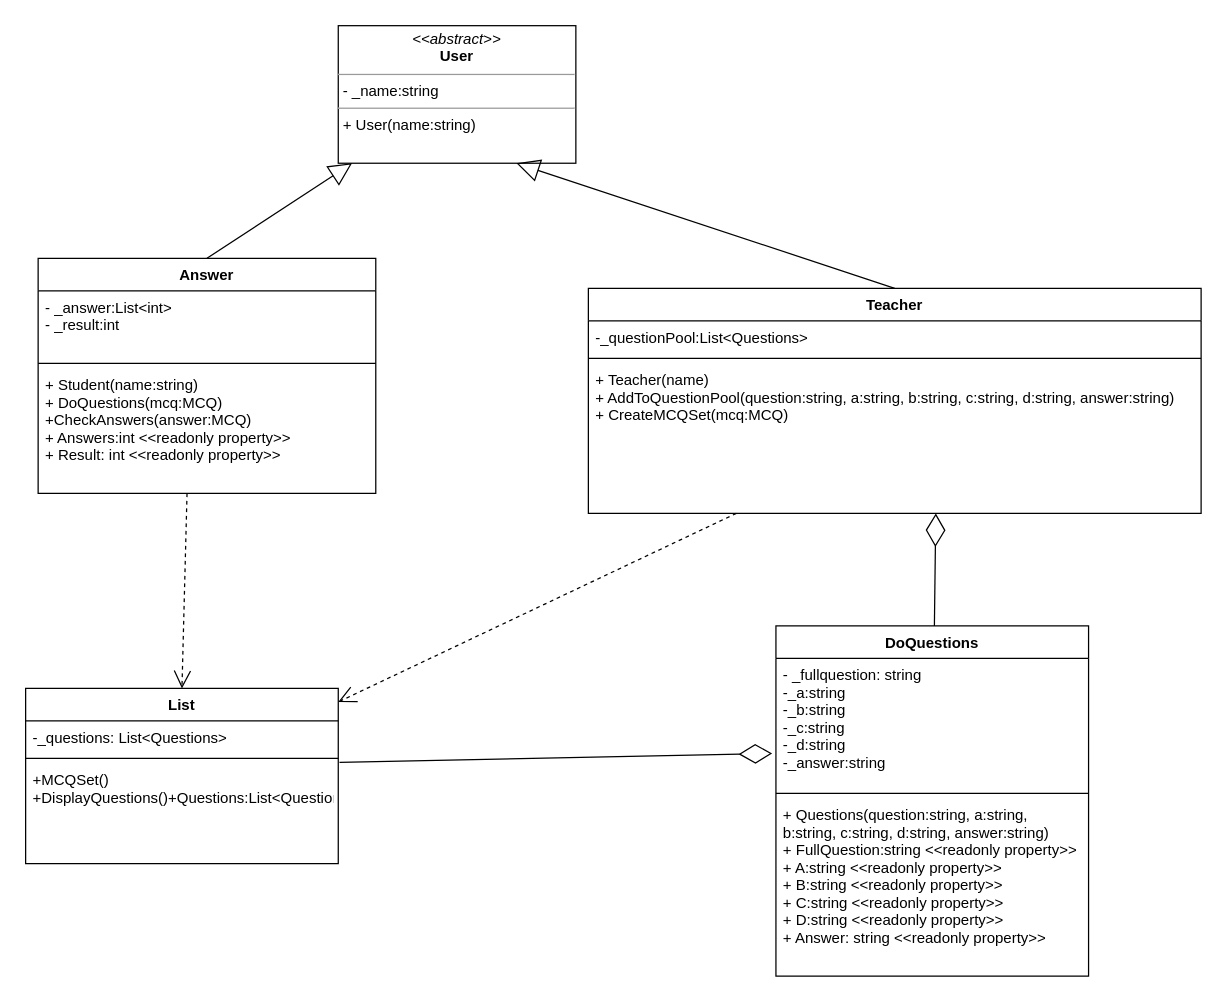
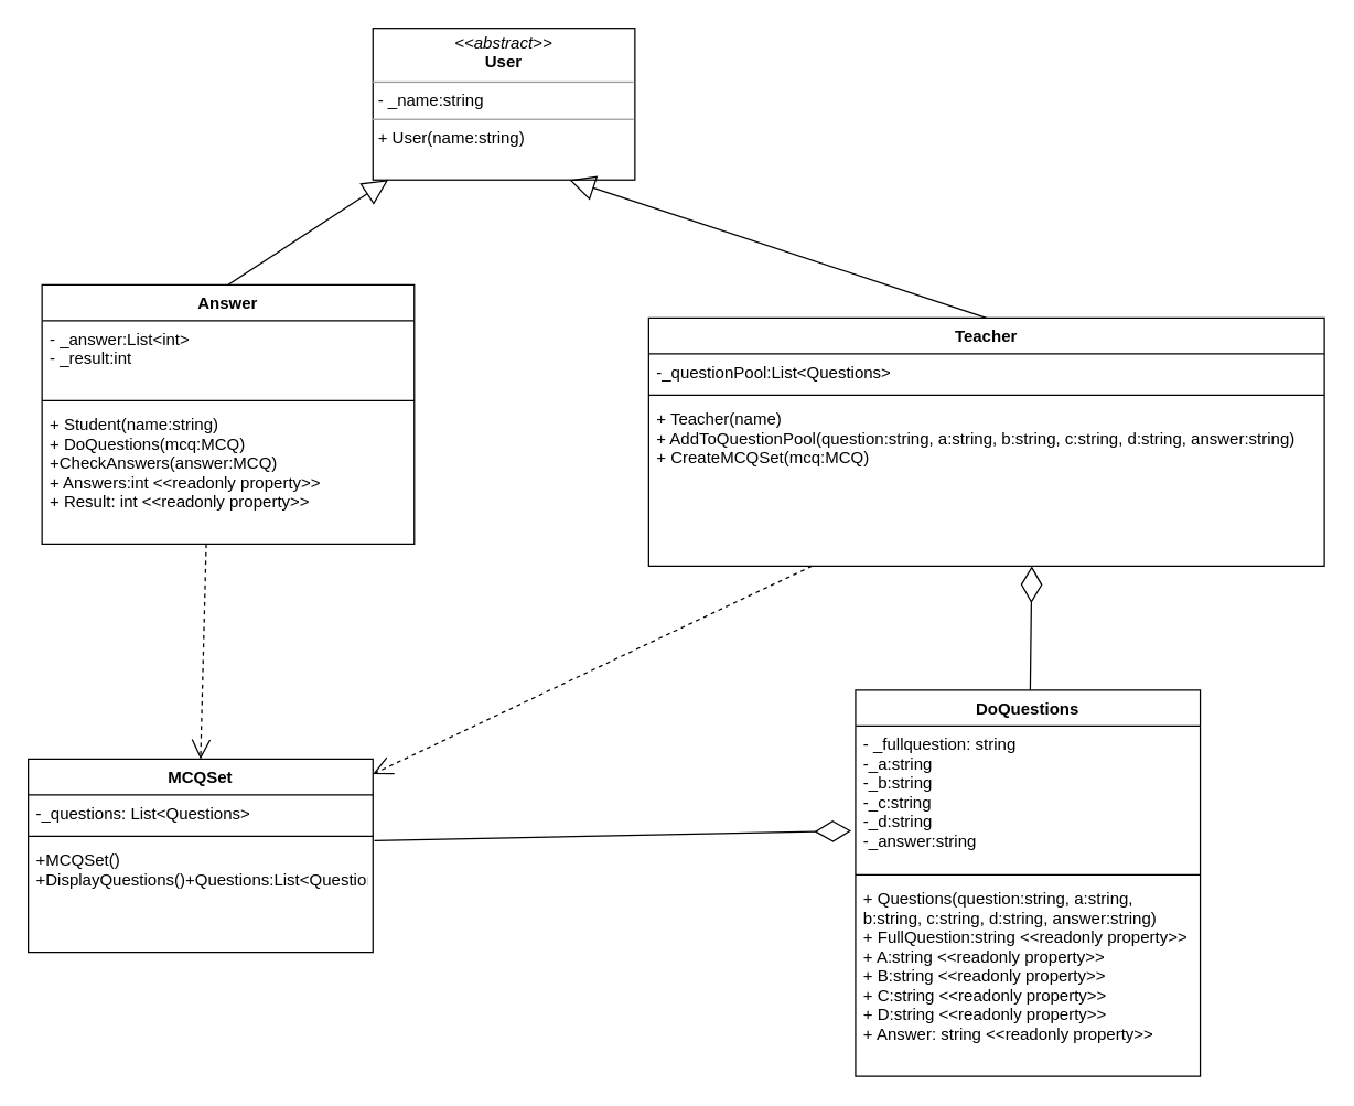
  <mxCell id="0" />
  <mxCell id="1" parent="0" />
  <mxCell id="2" value="&lt;p style=&quot;margin: 0px ; margin-top: 4px ; text-align: center&quot;&gt;&lt;i&gt;&amp;lt;&amp;lt;abstract&amp;gt;&amp;gt;&lt;/i&gt;&lt;br&gt;&lt;b&gt;User&lt;/b&gt;&lt;/p&gt;&lt;hr size=&quot;1&quot;&gt;&lt;p style=&quot;margin: 0px ; margin-left: 4px&quot;&gt;- _name:string&lt;br&gt;&lt;/p&gt;&lt;hr size=&quot;1&quot;&gt;&lt;p style=&quot;margin: 0px ; margin-left: 4px&quot;&gt;+ User(name:string)&lt;br&gt;&lt;/p&gt;" style="verticalAlign=top;align=left;overflow=fill;fontSize=12;fontFamily=Helvetica;html=1;" vertex="1" parent="1"><mxGeometry x="270" y="20" width="190" height="110" as="geometry" /></mxCell>
  <mxCell id="3" value="Answer" style="swimlane;fontStyle=1;align=center;verticalAlign=top;childLayout=stackLayout;horizontal=1;startSize=26;horizontalStack=0;resizeParent=1;resizeParentMax=0;resizeLast=0;collapsible=1;marginBottom=0;" vertex="1" parent="1"><mxGeometry x="30" y="206" width="270" height="188" as="geometry" /></mxCell>
  <mxCell id="4" value="- _answer:List&lt;int&gt;&#10;- _result:int" style="text;strokeColor=none;fillColor=none;align=left;verticalAlign=top;spacingLeft=4;spacingRight=4;overflow=hidden;rotatable=0;points=[[0,0.5],[1,0.5]];portConstraint=eastwest;" vertex="1" parent="3"><mxGeometry y="26" width="270" height="54" as="geometry" /></mxCell>
  <mxCell id="5" value="" style="line;strokeWidth=1;fillColor=none;align=left;verticalAlign=middle;spacingTop=-1;spacingLeft=3;spacingRight=3;rotatable=0;labelPosition=right;points=[];portConstraint=eastwest;" vertex="1" parent="3"><mxGeometry y="80" width="270" height="8" as="geometry" /></mxCell>
  <mxCell id="6" value="+ Student(name:string)&#10;+ DoQuestions(mcq:MCQ)&#10;+CheckAnswers(answer:MCQ)&#10;+ Answers:int &lt;&lt;readonly property&gt;&gt;&#10;+ Result: int &lt;&lt;readonly property&gt;&gt;&#10;&#10;" style="text;strokeColor=none;fillColor=none;align=left;verticalAlign=top;spacingLeft=4;spacingRight=4;overflow=hidden;rotatable=0;points=[[0,0.5],[1,0.5]];portConstraint=eastwest;" vertex="1" parent="3"><mxGeometry y="88" width="270" height="100" as="geometry" /></mxCell>
  <mxCell id="7" value="Teacher" style="swimlane;fontStyle=1;align=center;verticalAlign=top;childLayout=stackLayout;horizontal=1;startSize=26;horizontalStack=0;resizeParent=1;resizeParentMax=0;resizeLast=0;collapsible=1;marginBottom=0;" vertex="1" parent="1"><mxGeometry x="470" y="230" width="490" height="180" as="geometry" /></mxCell>
  <mxCell id="8" value="-_questionPool:List&lt;Questions&gt;" style="text;strokeColor=none;fillColor=none;align=left;verticalAlign=top;spacingLeft=4;spacingRight=4;overflow=hidden;rotatable=0;points=[[0,0.5],[1,0.5]];portConstraint=eastwest;" vertex="1" parent="7"><mxGeometry y="26" width="490" height="26" as="geometry" /></mxCell>
  <mxCell id="9" value="" style="line;strokeWidth=1;fillColor=none;align=left;verticalAlign=middle;spacingTop=-1;spacingLeft=3;spacingRight=3;rotatable=0;labelPosition=right;points=[];portConstraint=eastwest;" vertex="1" parent="7"><mxGeometry y="52" width="490" height="8" as="geometry" /></mxCell>
  <mxCell id="10" value="+ Teacher(name)&#10;+ AddToQuestionPool(question:string, a:string, b:string, c:string, d:string, answer:string)&#10;+ CreateMCQSet(mcq:MCQ)&#10;" style="text;strokeColor=none;fillColor=none;align=left;verticalAlign=top;spacingLeft=4;spacingRight=4;overflow=hidden;rotatable=0;points=[[0,0.5],[1,0.5]];portConstraint=eastwest;" vertex="1" parent="7"><mxGeometry y="60" width="490" height="120" as="geometry" /></mxCell>
- <mxCell id="11" value="List" style="swimlane;fontStyle=1;align=center;verticalAlign=top;childLayout=stackLayout;horizontal=1;startSize=26;horizontalStack=0;resizeParent=1;resizeParentMax=0;resizeLast=0;collapsible=1;marginBottom=0;" vertex="1" parent="1"><mxGeometry x="20" y="550" width="250" height="140" as="geometry" /></mxCell>
+ <mxCell id="11" value="MCQSet" style="swimlane;fontStyle=1;align=center;verticalAlign=top;childLayout=stackLayout;horizontal=1;startSize=26;horizontalStack=0;resizeParent=1;resizeParentMax=0;resizeLast=0;collapsible=1;marginBottom=0;" vertex="1" parent="1"><mxGeometry x="20" y="550" width="250" height="140" as="geometry" /></mxCell>
  <mxCell id="12" value="-_questions: List&lt;Questions&gt;" style="text;strokeColor=none;fillColor=none;align=left;verticalAlign=top;spacingLeft=4;spacingRight=4;overflow=hidden;rotatable=0;points=[[0,0.5],[1,0.5]];portConstraint=eastwest;" vertex="1" parent="11"><mxGeometry y="26" width="250" height="26" as="geometry" /></mxCell>
  <mxCell id="13" value="" style="line;strokeWidth=1;fillColor=none;align=left;verticalAlign=middle;spacingTop=-1;spacingLeft=3;spacingRight=3;rotatable=0;labelPosition=right;points=[];portConstraint=eastwest;" vertex="1" parent="11"><mxGeometry y="52" width="250" height="8" as="geometry" /></mxCell>
  <mxCell id="14" value="+MCQSet()&#10;+DisplayQuestions()+Questions:List&lt;Questions&gt; &lt;&lt;property&gt;&gt;&#10;" style="text;strokeColor=none;fillColor=none;align=left;verticalAlign=top;spacingLeft=4;spacingRight=4;overflow=hidden;rotatable=0;points=[[0,0.5],[1,0.5]];portConstraint=eastwest;" vertex="1" parent="11"><mxGeometry y="60" width="250" height="80" as="geometry" /></mxCell>
  <mxCell id="15" value="DoQuestions" style="swimlane;fontStyle=1;align=center;verticalAlign=top;childLayout=stackLayout;horizontal=1;startSize=26;horizontalStack=0;resizeParent=1;resizeParentMax=0;resizeLast=0;collapsible=1;marginBottom=0;" vertex="1" parent="1"><mxGeometry x="620" y="500" width="250" height="280" as="geometry" /></mxCell>
  <mxCell id="16" value="- _fullquestion: string&#10;-_a:string&#10;-_b:string&#10;-_c:string&#10;-_d:string&#10;-_answer:string&#10;" style="text;strokeColor=none;fillColor=none;align=left;verticalAlign=top;spacingLeft=4;spacingRight=4;overflow=hidden;rotatable=0;points=[[0,0.5],[1,0.5]];portConstraint=eastwest;" vertex="1" parent="15"><mxGeometry y="26" width="250" height="104" as="geometry" /></mxCell>
  <mxCell id="17" value="" style="line;strokeWidth=1;fillColor=none;align=left;verticalAlign=middle;spacingTop=-1;spacingLeft=3;spacingRight=3;rotatable=0;labelPosition=right;points=[];portConstraint=eastwest;" vertex="1" parent="15"><mxGeometry y="130" width="250" height="8" as="geometry" /></mxCell>
  <mxCell id="18" value="+ Questions(question:string, a:string, &#10;b:string, c:string, d:string, answer:string)&#10;+ FullQuestion:string &lt;&lt;readonly property&gt;&gt;&#10;+ A:string &lt;&lt;readonly property&gt;&gt;&#10;+ B:string &lt;&lt;readonly property&gt;&gt;&#10;+ C:string &lt;&lt;readonly property&gt;&gt;&#10;+ D:string &lt;&lt;readonly property&gt;&gt;&#10;+ Answer: string &lt;&lt;readonly property&gt;&gt;&#10;" style="text;strokeColor=none;fillColor=none;align=left;verticalAlign=top;spacingLeft=4;spacingRight=4;overflow=hidden;rotatable=0;points=[[0,0.5],[1,0.5]];portConstraint=eastwest;" vertex="1" parent="15"><mxGeometry y="138" width="250" height="142" as="geometry" /></mxCell>
  <mxCell id="19" value="" style="endArrow=block;endSize=16;endFill=0;html=1;exitX=0.5;exitY=0;exitDx=0;exitDy=0;" edge="1" parent="1" source="3" target="2"><mxGeometry width="160" relative="1" as="geometry"><mxPoint x="65" y="160" as="sourcePoint" /><mxPoint x="225" y="160" as="targetPoint" /></mxGeometry></mxCell>
  <mxCell id="20" value="" style="endArrow=block;endSize=16;endFill=0;html=1;exitX=0.5;exitY=0;exitDx=0;exitDy=0;entryX=0.75;entryY=1;entryDx=0;entryDy=0;" edge="1" parent="1" source="7" target="2"><mxGeometry width="160" relative="1" as="geometry"><mxPoint x="390" y="270" as="sourcePoint" /><mxPoint x="550" y="160" as="targetPoint" /></mxGeometry></mxCell>
  <mxCell id="21" value="" style="endArrow=diamondThin;endFill=0;endSize=24;html=1;entryX=-0.012;entryY=0.731;entryDx=0;entryDy=0;entryPerimeter=0;exitX=1.004;exitY=-0.012;exitDx=0;exitDy=0;exitPerimeter=0;" edge="1" parent="1" source="14" target="16"><mxGeometry width="160" relative="1" as="geometry"><mxPoint x="270" y="584" as="sourcePoint" /><mxPoint x="170" y="730" as="targetPoint" /></mxGeometry></mxCell>
  <mxCell id="22" value="" style="endArrow=open;endSize=12;dashed=1;html=1;" edge="1" parent="1" source="10" target="11"><mxGeometry width="160" relative="1" as="geometry"><mxPoint x="20" y="750" as="sourcePoint" /><mxPoint x="180" y="750" as="targetPoint" /></mxGeometry></mxCell>
  <mxCell id="23" value="" style="endArrow=open;endSize=12;dashed=1;html=1;entryX=0.5;entryY=0;entryDx=0;entryDy=0;exitX=0.441;exitY=1;exitDx=0;exitDy=0;exitPerimeter=0;" edge="1" parent="1" source="6" target="11"><mxGeometry width="160" relative="1" as="geometry"><mxPoint x="551.552" y="380" as="sourcePoint" /><mxPoint x="266.034" y="560" as="targetPoint" /></mxGeometry></mxCell>
  <mxCell id="24" value="" style="endArrow=diamondThin;endFill=0;endSize=24;html=1;entryX=0.567;entryY=1;entryDx=0;entryDy=0;entryPerimeter=0;" edge="1" parent="1" source="15" target="10"><mxGeometry width="160" relative="1" as="geometry"><mxPoint x="560" y="470" as="sourcePoint" /><mxPoint x="180" y="750" as="targetPoint" /></mxGeometry></mxCell>
